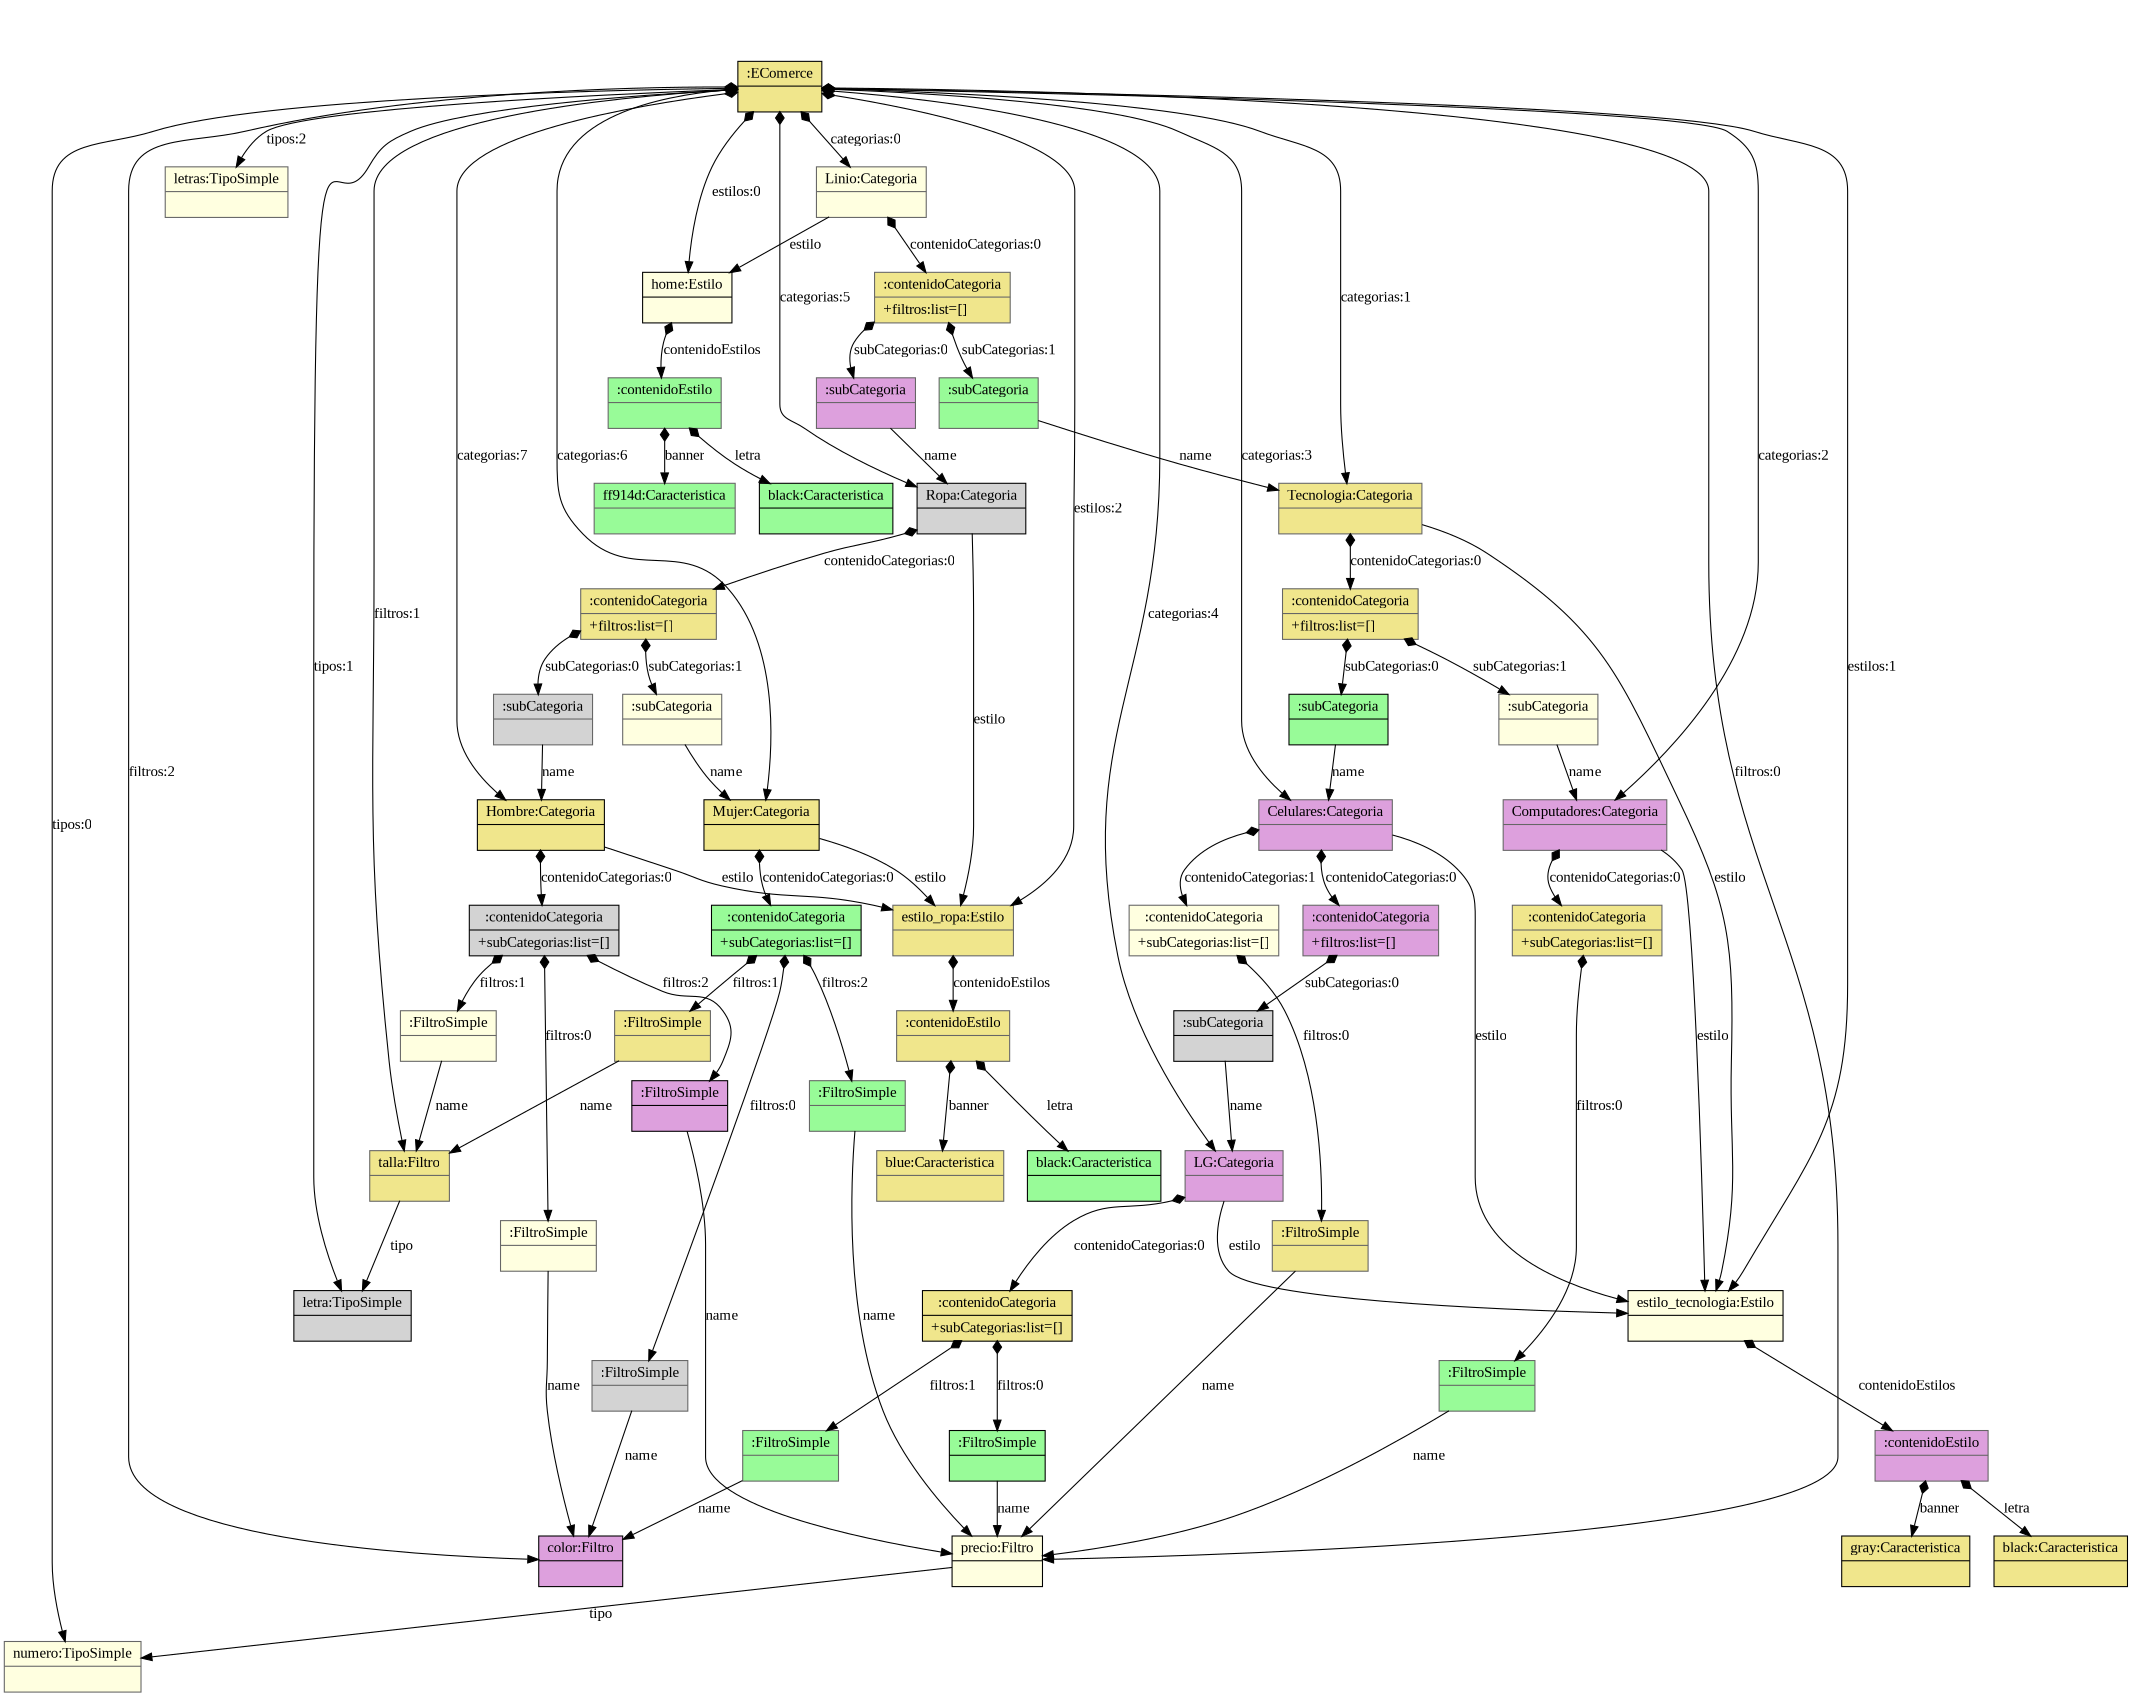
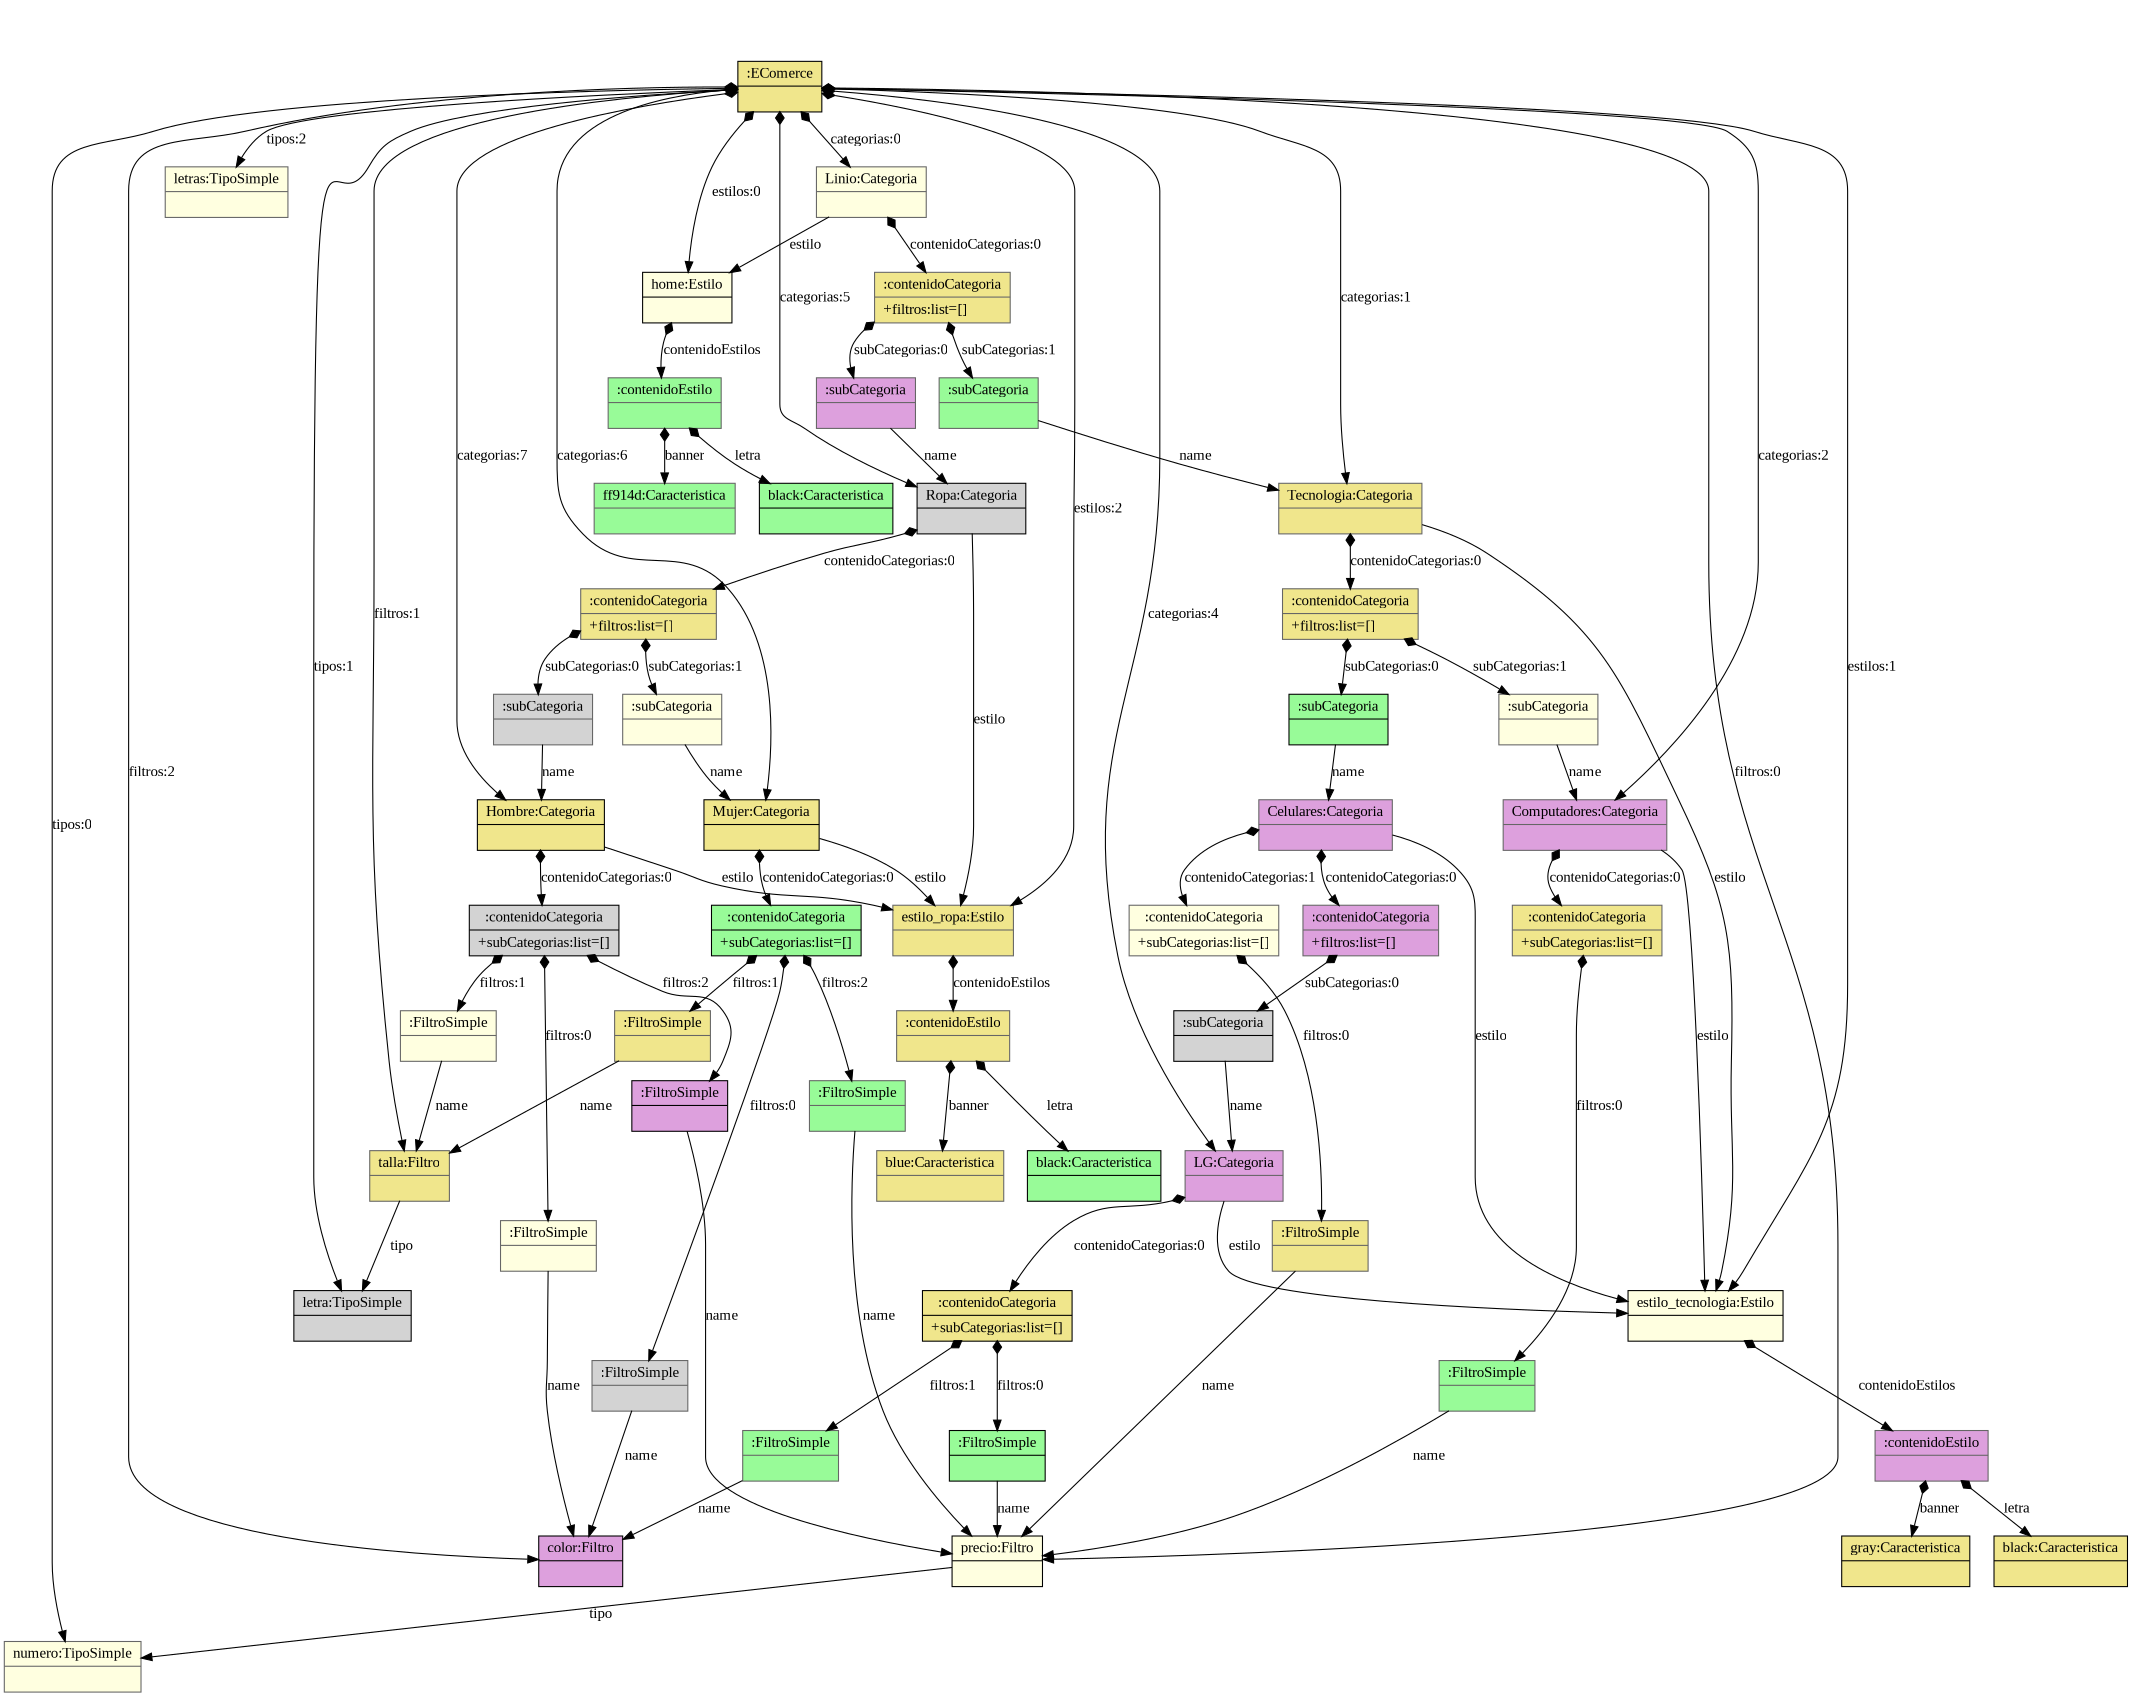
  digraph {
    fontname="Liberation Serif"
    fontsize=8
    nodesep=0.3
    node [color=gray40 fillcolor=khaki fontname="Liberation Serif" shape=record style=filled]
    edge [arrowtail=diamond dir=both fontname="Liberation Serif"]
    n1 [color=black label="{:EComerce|}"]
    n2 [fillcolor=lightyellow label="{numero:TipoSimple|}"]
    n3 [color=black fillcolor=lightgrey label="{letra:TipoSimple|}"]
    n4 [fillcolor=lightyellow label="{letras:TipoSimple|}"]
    n5 [color=black fillcolor=lightyellow label="{precio:Filtro|}"]
    n6 [label="{talla:Filtro|}"]
    n7 [color=black fillcolor=plum label="{color:Filtro|}"]
    n8 [color=black fillcolor=lightyellow label="{home:Estilo|}"]
    n9 [color=black fillcolor=lightyellow label="{estilo_tecnologia:Estilo|}"]
    n10 [label="{estilo_ropa:Estilo|}"]
    n11 [fillcolor=lightyellow label="{Linio:Categoria|}"]
    n12 [color=black fillcolor=lightgrey label="{Ropa:Categoria|}"]
    n13 [color=black label="{Hombre:Categoria|}"]
    n14 [color=black label="{Mujer:Categoria|}"]
    n15 [label="{Tecnologia:Categoria|}"]
    n16 [fillcolor=plum label="{Celulares:Categoria|}"]
    n17 [fillcolor=plum label="{LG:Categoria|}"]
    n18 [fillcolor=plum label="{Computadores:Categoria|}"]
    n19 [fillcolor=palegreen label="{:contenidoEstilo|}"]
    n20 [fillcolor=plum label="{:contenidoEstilo|}"]
    n21 [label="{:contenidoEstilo|}"]
    n22 [label="{:contenidoCategoria|+filtros:list=[]\l}"]
    n23 [label="{:contenidoCategoria|+filtros:list=[]\l}"]
    n24 [color=black fillcolor=lightgrey label="{:contenidoCategoria|+subCategorias:list=[]\l}"]
    n25 [color=black fillcolor=palegreen label="{:contenidoCategoria|+subCategorias:list=[]\l}"]
    n26 [label="{:contenidoCategoria|+filtros:list=[]\l}"]
    n27 [fillcolor=plum label="{:contenidoCategoria|+filtros:list=[]\l}"]
    n28 [fillcolor=lightyellow label="{:contenidoCategoria|+subCategorias:list=[]\l}"]
    n29 [color=black label="{:contenidoCategoria|+subCategorias:list=[]\l}"]
    n30 [label="{:contenidoCategoria|+subCategorias:list=[]\l}"]
    n31 [fillcolor=palegreen label="{ff914d:Caracteristica|}"]
    n32 [color=black fillcolor=palegreen label="{black:Caracteristica|}"]
    n33 [color=black label="{gray:Caracteristica|}"]
    n34 [color=black label="{black:Caracteristica|}"]
    n35 [label="{blue:Caracteristica|}"]
    n36 [color=black fillcolor=palegreen label="{black:Caracteristica|}"]
    n37 [fillcolor=plum label="{:subCategoria|}"]
    n38 [fillcolor=palegreen label="{:subCategoria|}"]
    n39 [fillcolor=lightgrey label="{:subCategoria|}"]
    n40 [fillcolor=lightyellow label="{:subCategoria|}"]
    n41 [fillcolor=lightyellow label="{:FiltroSimple|}"]
    n42 [fillcolor=lightyellow label="{:FiltroSimple|}"]
    n43 [color=black fillcolor=plum label="{:FiltroSimple|}"]
    n44 [fillcolor=lightgrey label="{:FiltroSimple|}"]
    n45 [label="{:FiltroSimple|}"]
    n46 [fillcolor=palegreen label="{:FiltroSimple|}"]
    n47 [color=black fillcolor=palegreen label="{:subCategoria|}"]
    n48 [fillcolor=lightyellow label="{:subCategoria|}"]
    n49 [color=black fillcolor=lightgrey label="{:subCategoria|}"]
    n50 [label="{:FiltroSimple|}"]
    n51 [color=black fillcolor=palegreen label="{:FiltroSimple|}"]
    n52 [fillcolor=palegreen label="{:FiltroSimple|}"]
    n53 [fillcolor=palegreen label="{:FiltroSimple|}"]
    n1 -> n2 [label="tipos:0"]
    n1 -> n3 [label="tipos:1"]
    n1 -> n4 [label="tipos:2"]
    n1 -> n5 [label="filtros:0"]
    n1 -> n6 [label="filtros:1"]
    n1 -> n7 [label="filtros:2"]
    n1 -> n8 [label="estilos:0"]
    n1 -> n9 [label="estilos:1"]
    n1 -> n10 [label="estilos:2"]
    n1 -> n11 [label="categorias:0"]
    n1 -> n12 [label="categorias:5"]
    n1 -> n13 [label="categorias:7"]
    n1 -> n14 [label="categorias:6"]
    n1 -> n15 [label="categorias:1"]
-   n1 -> n16 [label="categorias:3"]
    n1 -> n17 [label="categorias:4"]
    n1 -> n18 [label="categorias:2"]
    n5 -> n2 [arrowtail=empty dir=black label=tipo]
    n6 -> n3 [arrowtail=empty dir=black label=tipo]
    n8 -> n19 [label=contenidoEstilos]
    n9 -> n20 [label=contenidoEstilos]
    n10 -> n21 [label=contenidoEstilos]
    n11 -> n8 [arrowtail=empty dir=black label=estilo]
    n11 -> n22 [label="contenidoCategorias:0"]
    n12 -> n10 [arrowtail=empty dir=black label=estilo]
    n12 -> n23 [label="contenidoCategorias:0"]
    n13 -> n10 [arrowtail=empty dir=black label=estilo]
    n13 -> n24 [label="contenidoCategorias:0"]
    n14 -> n10 [arrowtail=empty dir=black label=estilo]
    n14 -> n25 [label="contenidoCategorias:0"]
    n15 -> n9 [arrowtail=empty dir=black label=estilo]
    n15 -> n26 [label="contenidoCategorias:0"]
    n16 -> n9 [arrowtail=empty dir=black label=estilo]
    n16 -> n27 [label="contenidoCategorias:0"]
    n16 -> n28 [label="contenidoCategorias:1"]
    n17 -> n9 [arrowtail=empty dir=black label=estilo]
    n17 -> n29 [label="contenidoCategorias:0"]
    n18 -> n9 [arrowtail=empty dir=black label=estilo]
    n18 -> n30 [label="contenidoCategorias:0"]
    n19 -> n31 [label=banner]
    n19 -> n32 [label=letra]
    n20 -> n33 [label=banner]
    n20 -> n34 [label=letra]
    n21 -> n35 [label=banner]
    n21 -> n36 [label=letra]
    n22 -> n37 [label="subCategorias:0"]
    n22 -> n38 [label="subCategorias:1"]
    n23 -> n39 [label="subCategorias:0"]
    n23 -> n40 [label="subCategorias:1"]
    n24 -> n41 [label="filtros:0"]
    n24 -> n42 [label="filtros:1"]
    n24 -> n43 [label="filtros:2"]
    n25 -> n44 [label="filtros:0"]
    n25 -> n45 [label="filtros:1"]
    n25 -> n46 [label="filtros:2"]
    n26 -> n47 [label="subCategorias:0"]
    n26 -> n48 [label="subCategorias:1"]
    n27 -> n49 [label="subCategorias:0"]
    n28 -> n50 [label="filtros:0"]
    n29 -> n51 [label="filtros:0"]
    n29 -> n52 [label="filtros:1"]
    n30 -> n53 [label="filtros:0"]
    n37 -> n12 [arrowtail=empty dir=black label=name]
    n38 -> n15 [arrowtail=empty dir=black label=name]
    n39 -> n13 [arrowtail=empty dir=black label=name]
    n40 -> n14 [arrowtail=empty dir=black label=name]
    n41 -> n7 [arrowtail=empty dir=black label=name]
    n42 -> n6 [arrowtail=empty dir=black label=name]
    n43 -> n5 [arrowtail=empty dir=black label=name]
    n44 -> n7 [arrowtail=empty dir=black label=name]
    n45 -> n6 [arrowtail=empty dir=black label=name]
    n46 -> n5 [arrowtail=empty dir=black label=name]
    n47 -> n16 [arrowtail=empty dir=black label=name]
    n48 -> n18 [arrowtail=empty dir=black label=name]
    n49 -> n17 [arrowtail=empty dir=black label=name]
    n50 -> n5 [arrowtail=empty dir=black label=name]
    n51 -> n5 [arrowtail=empty dir=black label=name]
    n52 -> n7 [arrowtail=empty dir=black label=name]
    n53 -> n5 [arrowtail=empty dir=black label=name]
  }
